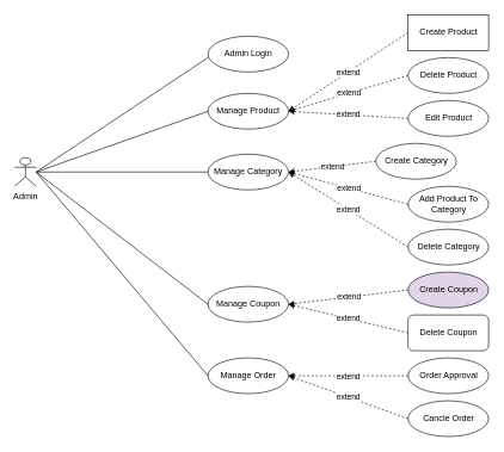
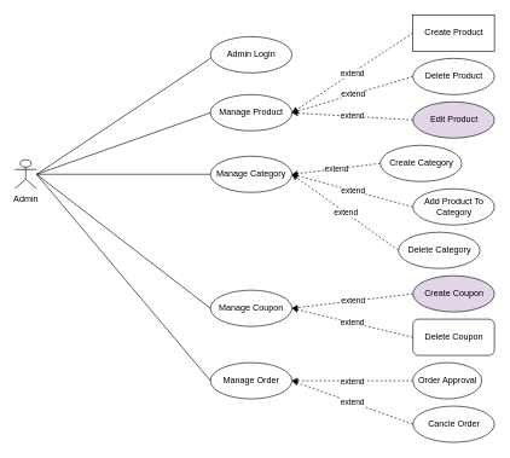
  <mxCell id="0" />
  <mxCell id="1" parent="0" />
  <mxCell id="2" value="Admin" style="shape=umlActor;verticalLabelPosition=bottom;verticalAlign=top;html=1;outlineConnect=0;" vertex="1" parent="1"><mxGeometry x="20" y="220" width="30" height="40" as="geometry" /></mxCell>
  <mxCell id="3" value="" style="endArrow=none;html=1;rounded=0;entryX=0;entryY=0.6;entryDx=0;entryDy=0;entryPerimeter=0;" edge="1" parent="1" target="4"><mxGeometry width="50" height="50" relative="1" as="geometry"><mxPoint x="50" y="240" as="sourcePoint" /><mxPoint x="210" y="100" as="targetPoint" /></mxGeometry></mxCell>
  <mxCell id="4" value="Admin Login" style="ellipse;whiteSpace=wrap;html=1;" vertex="1" parent="1"><mxGeometry x="290" y="50" width="112.5" height="50" as="geometry" /></mxCell>
  <mxCell id="5" value="Manage Product" style="ellipse;whiteSpace=wrap;html=1;" vertex="1" parent="1"><mxGeometry x="290" y="130" width="112.5" height="50" as="geometry" /></mxCell>
  <mxCell id="6" value="Manage Category" style="ellipse;whiteSpace=wrap;html=1;" vertex="1" parent="1"><mxGeometry x="290" y="215" width="112.5" height="50" as="geometry" /></mxCell>
  <mxCell id="7" value="Manage Coupon" style="ellipse;whiteSpace=wrap;html=1;" vertex="1" parent="1"><mxGeometry x="290" y="400" width="112.5" height="50" as="geometry" /></mxCell>
  <mxCell id="8" value="Manage Order" style="ellipse;whiteSpace=wrap;html=1;" vertex="1" parent="1"><mxGeometry x="290" y="500" width="112.5" height="50" as="geometry" /></mxCell>
  <mxCell id="9" value="" style="endArrow=none;html=1;rounded=0;entryX=0;entryY=0.5;entryDx=0;entryDy=0;" edge="1" parent="1" target="5"><mxGeometry width="50" height="50" relative="1" as="geometry"><mxPoint x="50" y="240" as="sourcePoint" /><mxPoint x="220" y="110" as="targetPoint" /></mxGeometry></mxCell>
  <mxCell id="10" value="" style="endArrow=none;html=1;rounded=0;entryX=0;entryY=0.5;entryDx=0;entryDy=0;" edge="1" parent="1" target="6"><mxGeometry width="50" height="50" relative="1" as="geometry"><mxPoint x="50" y="240" as="sourcePoint" /><mxPoint x="220" y="165" as="targetPoint" /></mxGeometry></mxCell>
  <mxCell id="11" value="" style="endArrow=none;html=1;rounded=0;entryX=0;entryY=0.5;entryDx=0;entryDy=0;" edge="1" parent="1" target="7"><mxGeometry width="50" height="50" relative="1" as="geometry"><mxPoint x="50" y="240" as="sourcePoint" /><mxPoint x="220" y="225" as="targetPoint" /></mxGeometry></mxCell>
  <mxCell id="12" value="" style="endArrow=none;html=1;rounded=0;entryX=0;entryY=0.5;entryDx=0;entryDy=0;" edge="1" parent="1" target="8"><mxGeometry width="50" height="50" relative="1" as="geometry"><mxPoint x="50" y="240" as="sourcePoint" /><mxPoint x="220" y="285" as="targetPoint" /></mxGeometry></mxCell>
  <mxCell id="13" value="" style="endArrow=classic;html=1;rounded=0;entryX=1;entryY=0.5;entryDx=0;entryDy=0;exitX=0;exitY=0.5;exitDx=0;exitDy=0;dashed=1;" edge="1" parent="1" source="15"><mxGeometry relative="1" as="geometry"><mxPoint x="529.5" y="110" as="sourcePoint" /><mxPoint x="402.5" y="155" as="targetPoint" /></mxGeometry></mxCell>
  <mxCell id="14" value="extend" style="edgeLabel;resizable=0;html=1;align=center;verticalAlign=middle;" connectable="0" vertex="1" parent="13"><mxGeometry relative="1" as="geometry" /></mxCell>
  <mxCell id="15" value="Create Product" style="whiteSpace=wrap;html=1;rounded=0;" vertex="1" parent="1"><mxGeometry x="569.5" y="20" width="112.5" height="50" as="geometry" /></mxCell>
  <mxCell id="16" value="" style="endArrow=classic;html=1;rounded=0;entryX=1;entryY=0.5;entryDx=0;entryDy=0;exitX=0;exitY=0.5;exitDx=0;exitDy=0;dashed=1;" edge="1" parent="1" source="18"><mxGeometry relative="1" as="geometry"><mxPoint x="536.5" y="170" as="sourcePoint" /><mxPoint x="402.5" y="155" as="targetPoint" /></mxGeometry></mxCell>
  <mxCell id="17" value="extend" style="edgeLabel;resizable=0;html=1;align=center;verticalAlign=middle;" connectable="0" vertex="1" parent="16"><mxGeometry relative="1" as="geometry" /></mxCell>
  <mxCell id="18" value="Delete Product" style="ellipse;whiteSpace=wrap;html=1;" vertex="1" parent="1"><mxGeometry x="569.5" y="80" width="112.5" height="50" as="geometry" /></mxCell>
  <mxCell id="19" value="" style="endArrow=classic;html=1;rounded=0;entryX=1;entryY=0.5;entryDx=0;entryDy=0;exitX=0;exitY=0.5;exitDx=0;exitDy=0;dashed=1;" edge="1" parent="1" source="21"><mxGeometry relative="1" as="geometry"><mxPoint x="529" y="210" as="sourcePoint" /><mxPoint x="402.5" y="155" as="targetPoint" /></mxGeometry></mxCell>
  <mxCell id="20" value="extend" style="edgeLabel;resizable=0;html=1;align=center;verticalAlign=middle;" connectable="0" vertex="1" parent="19"><mxGeometry relative="1" as="geometry" /></mxCell>
- <mxCell id="21" value="Edit Product" style="ellipse;whiteSpace=wrap;html=1;" vertex="1" parent="1"><mxGeometry x="569.5" y="140" width="112.5" height="50" as="geometry" /></mxCell>
+ <mxCell id="21" value="Edit Product" style="ellipse;whiteSpace=wrap;html=1;fillColor=#e1d5e7;" vertex="1" parent="1"><mxGeometry x="569.5" y="140" width="112.5" height="50" as="geometry" /></mxCell>
  <mxCell id="22" value="" style="endArrow=classic;html=1;rounded=0;entryX=1;entryY=0.5;entryDx=0;entryDy=0;exitX=0;exitY=0.5;exitDx=0;exitDy=0;dashed=1;" edge="1" parent="1" source="24"><mxGeometry relative="1" as="geometry"><mxPoint x="529.5" y="195" as="sourcePoint" /><mxPoint x="402.5" y="240" as="targetPoint" /></mxGeometry></mxCell>
  <mxCell id="23" value="extend" style="edgeLabel;resizable=0;html=1;align=center;verticalAlign=middle;" connectable="0" vertex="1" parent="22"><mxGeometry relative="1" as="geometry" /></mxCell>
  <mxCell id="24" value="Create Category" style="ellipse;whiteSpace=wrap;html=1;" vertex="1" parent="1"><mxGeometry x="524.5" y="200" width="112.5" height="50" as="geometry" /></mxCell>
  <mxCell id="25" value="" style="endArrow=classic;html=1;rounded=0;entryX=1;entryY=0.5;entryDx=0;entryDy=0;exitX=0;exitY=0.5;exitDx=0;exitDy=0;dashed=1;" edge="1" parent="1" source="27"><mxGeometry relative="1" as="geometry"><mxPoint x="536.5" y="255" as="sourcePoint" /><mxPoint x="402.5" y="240" as="targetPoint" /></mxGeometry></mxCell>
  <mxCell id="26" value="extend" style="edgeLabel;resizable=0;html=1;align=center;verticalAlign=middle;" connectable="0" vertex="1" parent="25"><mxGeometry relative="1" as="geometry" /></mxCell>
  <mxCell id="27" value="Add Product To Category" style="ellipse;whiteSpace=wrap;html=1;" vertex="1" parent="1"><mxGeometry x="569.5" y="260" width="112.5" height="50" as="geometry" /></mxCell>
  <mxCell id="28" value="" style="endArrow=classic;html=1;rounded=0;entryX=1;entryY=0.5;entryDx=0;entryDy=0;exitX=0;exitY=0.5;exitDx=0;exitDy=0;dashed=1;" edge="1" parent="1" source="30"><mxGeometry relative="1" as="geometry"><mxPoint x="529" y="295" as="sourcePoint" /><mxPoint x="402.5" y="240" as="targetPoint" /></mxGeometry></mxCell>
  <mxCell id="29" value="extend" style="edgeLabel;resizable=0;html=1;align=center;verticalAlign=middle;" connectable="0" vertex="1" parent="28"><mxGeometry relative="1" as="geometry" /></mxCell>
- <mxCell id="30" value="Delete Category" style="ellipse;whiteSpace=wrap;html=1;" vertex="1" parent="1"><mxGeometry x="569.5" y="320" width="112.5" height="50" as="geometry" /></mxCell>
+ <mxCell id="30" value="Delete Category" style="ellipse;whiteSpace=wrap;html=1;" vertex="1" parent="1"><mxGeometry x="549.5" y="320" width="112.5" height="50" as="geometry" /></mxCell>
  <mxCell id="31" value="" style="endArrow=classic;html=1;rounded=0;entryX=1;entryY=0.5;entryDx=0;entryDy=0;exitX=0;exitY=0.5;exitDx=0;exitDy=0;dashed=1;" edge="1" parent="1" source="33"><mxGeometry relative="1" as="geometry"><mxPoint x="529.5" y="480" as="sourcePoint" /><mxPoint x="402.5" y="525" as="targetPoint" /></mxGeometry></mxCell>
  <mxCell id="32" value="extend" style="edgeLabel;resizable=0;html=1;align=center;verticalAlign=middle;" connectable="0" vertex="1" parent="31"><mxGeometry relative="1" as="geometry" /></mxCell>
- <mxCell id="33" value="Order Approval" style="ellipse;whiteSpace=wrap;html=1;" vertex="1" parent="1"><mxGeometry x="569.5" y="500" width="112.5" height="50" as="geometry" /></mxCell>
+ <mxCell id="33" value="Order Approval" style="ellipse;whiteSpace=wrap;html=1;" vertex="1" parent="1"><mxGeometry x="569.5" y="500" width="95" height="50" as="geometry" /></mxCell>
  <mxCell id="34" value="" style="endArrow=classic;html=1;rounded=0;entryX=1;entryY=0.5;entryDx=0;entryDy=0;exitX=0;exitY=0.5;exitDx=0;exitDy=0;dashed=1;" edge="1" parent="1" source="36"><mxGeometry relative="1" as="geometry"><mxPoint x="536.5" y="540" as="sourcePoint" /><mxPoint x="402.5" y="525" as="targetPoint" /></mxGeometry></mxCell>
  <mxCell id="35" value="extend" style="edgeLabel;resizable=0;html=1;align=center;verticalAlign=middle;" connectable="0" vertex="1" parent="34"><mxGeometry relative="1" as="geometry" /></mxCell>
  <mxCell id="36" value="Cancle Order" style="ellipse;whiteSpace=wrap;html=1;" vertex="1" parent="1"><mxGeometry x="569.5" y="560" width="112.5" height="50" as="geometry" /></mxCell>
  <mxCell id="37" value="" style="endArrow=classic;html=1;rounded=0;entryX=1;entryY=0.5;entryDx=0;entryDy=0;exitX=0;exitY=0.5;exitDx=0;exitDy=0;dashed=1;" edge="1" parent="1" source="39"><mxGeometry relative="1" as="geometry"><mxPoint x="529.5" y="380" as="sourcePoint" /><mxPoint x="402.5" y="425" as="targetPoint" /></mxGeometry></mxCell>
  <mxCell id="38" value="extend" style="edgeLabel;resizable=0;html=1;align=center;verticalAlign=middle;" connectable="0" vertex="1" parent="37"><mxGeometry relative="1" as="geometry" /></mxCell>
  <mxCell id="39" value="Create Coupon" style="ellipse;whiteSpace=wrap;html=1;fillColor=#e1d5e7;" vertex="1" parent="1"><mxGeometry x="569.5" y="380" width="112.5" height="50" as="geometry" /></mxCell>
  <mxCell id="40" value="" style="endArrow=classic;html=1;rounded=0;entryX=1;entryY=0.5;entryDx=0;entryDy=0;exitX=0;exitY=0.5;exitDx=0;exitDy=0;dashed=1;" edge="1" parent="1" source="42"><mxGeometry relative="1" as="geometry"><mxPoint x="536.5" y="440" as="sourcePoint" /><mxPoint x="402.5" y="425" as="targetPoint" /></mxGeometry></mxCell>
  <mxCell id="41" value="extend" style="edgeLabel;resizable=0;html=1;align=center;verticalAlign=middle;" connectable="0" vertex="1" parent="40"><mxGeometry relative="1" as="geometry" /></mxCell>
  <mxCell id="42" value="Delete Coupon" style="whiteSpace=wrap;html=1;rounded=1;" vertex="1" parent="1"><mxGeometry x="569.5" y="440" width="112.5" height="50" as="geometry" /></mxCell>
